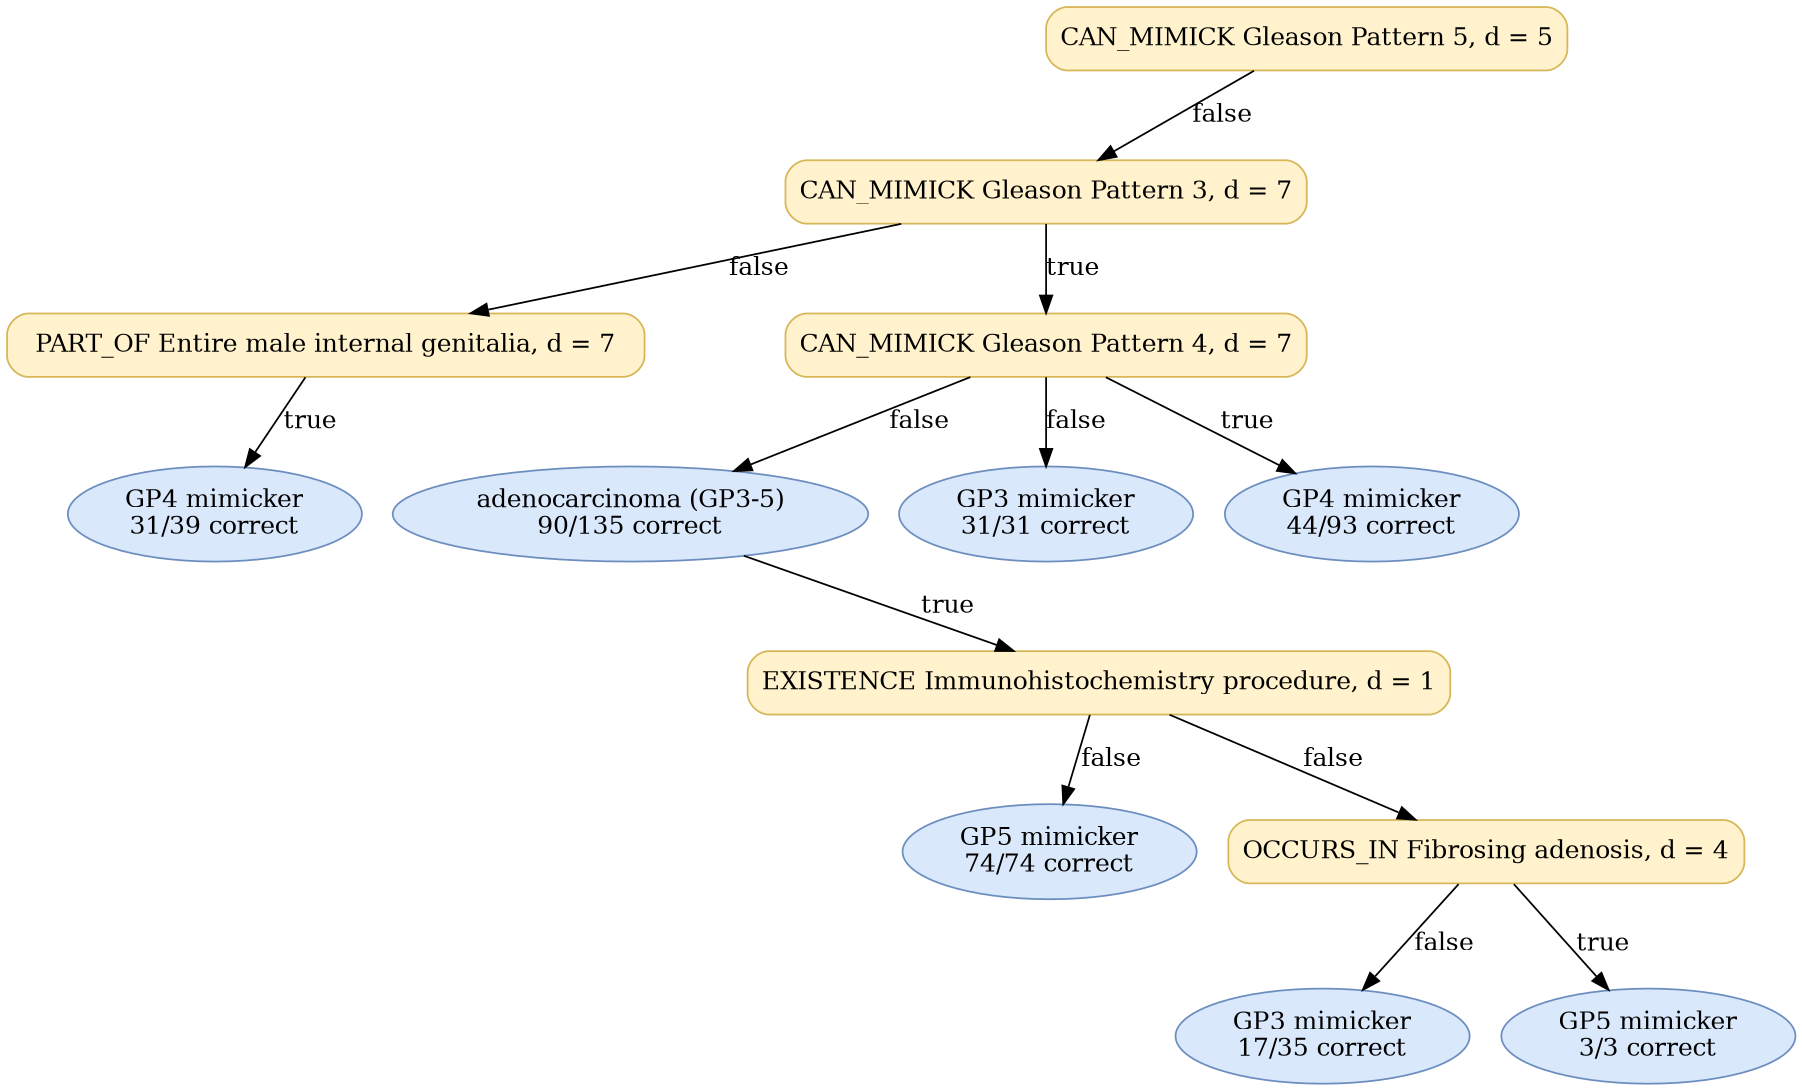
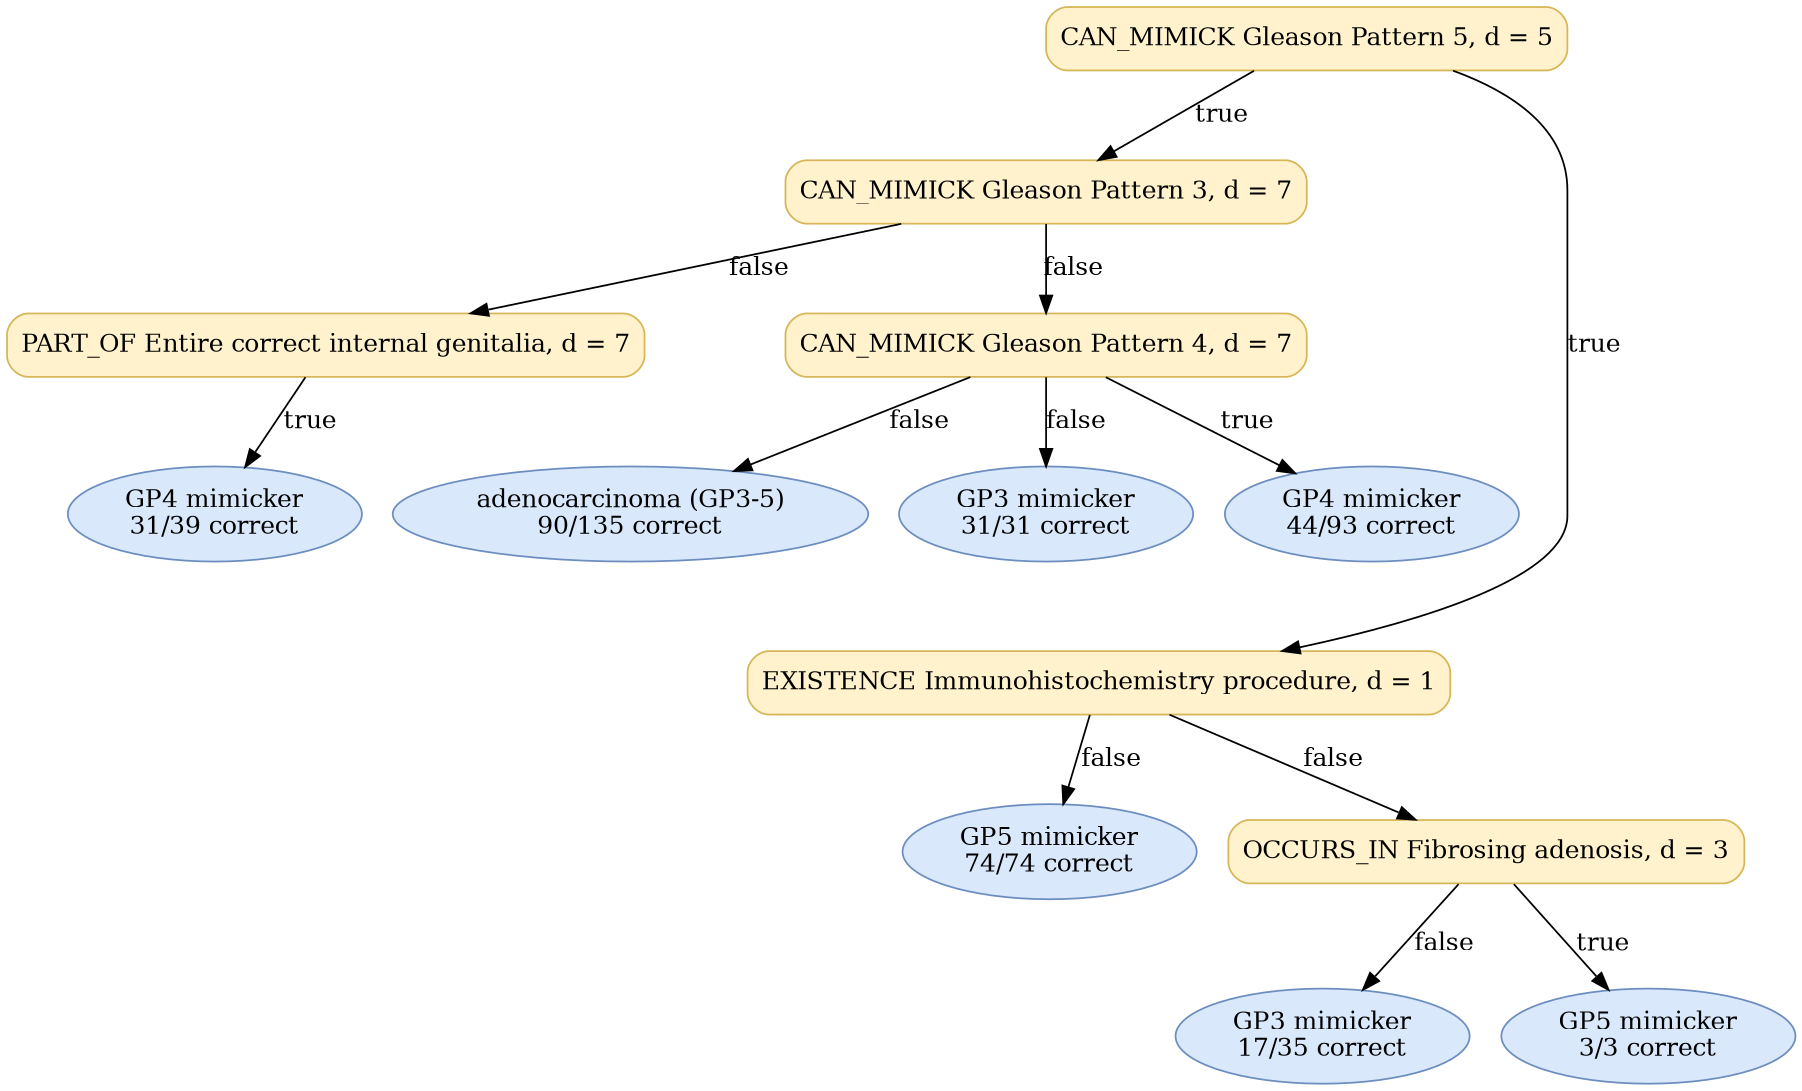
  digraph {
    fontname="Times-Roman"
    node [color="#6C8EBF" fillcolor="#DAE8FC" fontname="Times-Roman" shape=ellipse style="rounded,filled"]
    n1 [color="#D6B656" fillcolor="#FFF2CC" label="CAN_MIMICK Gleason Pattern 5, d = 5" shape=box]
    n2 [color="#D6B656" fillcolor="#FFF2CC" label="CAN_MIMICK Gleason Pattern 3, d = 7" shape=box]
    n3 [color="#D6B656" fillcolor="#FFF2CC" label="EXISTENCE Immunohistochemistry procedure, d = 1" shape=box]
-   n4 [color="#D6B656" fillcolor="#FFF2CC" label="PART_OF Entire male internal genitalia, d = 7" shape=box]
+   n4 [color="#D6B656" fillcolor="#FFF2CC" label="PART_OF Entire correct internal genitalia, d = 7" shape=box]
    n5 [color="#D6B656" fillcolor="#FFF2CC" label="CAN_MIMICK Gleason Pattern 4, d = 7" shape=box]
    n6 [label=<GP5 mimicker<br/>74/74 correct>]
-   n7 [color="#D6B656" fillcolor="#FFF2CC" label="OCCURS_IN Fibrosing adenosis, d = 4" shape=box]
+   n7 [color="#D6B656" fillcolor="#FFF2CC" label="OCCURS_IN Fibrosing adenosis, d = 3" shape=box]
    n8 [label=<GP4 mimicker<br/>31/39 correct>]
    n9 [label=<adenocarcinoma (GP3-5)<br/>90/135 correct>]
    n10 [label=<GP3 mimicker<br/>31/31 correct>]
    n11 [label=<GP4 mimicker<br/>44/93 correct>]
    n12 [label=<GP3 mimicker<br/>17/35 correct>]
    n13 [label=<GP5 mimicker<br/>3/3 correct>]
-   n1 -> n2 [label=false]
-   n9 -> n3 [label=true]
+   n1 -> n2 [label=true]
+   n1 -> n3 [label=true]
    n2 -> n4 [label=false]
-   n2 -> n5 [label=true]
+   n2 -> n5 [label=false]
    n3 -> n6 [label=false]
    n3 -> n7 [label=false]
    n4 -> n8 [label=true]
    n5 -> n9 [label=false]
    n5 -> n10 [label=false]
    n5 -> n11 [label=true]
    n7 -> n12 [label=false]
    n7 -> n13 [label=true]
  }
